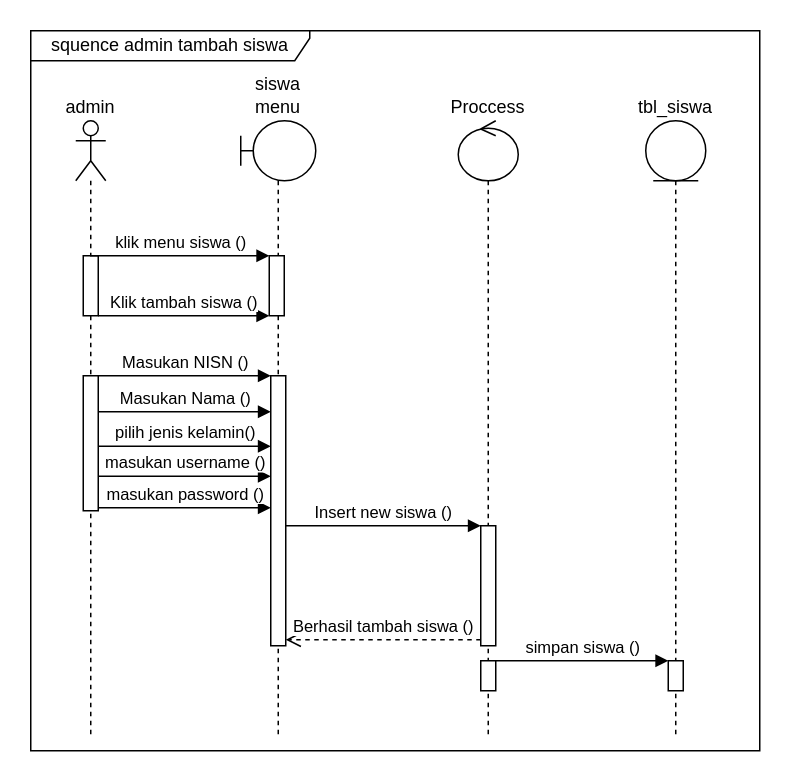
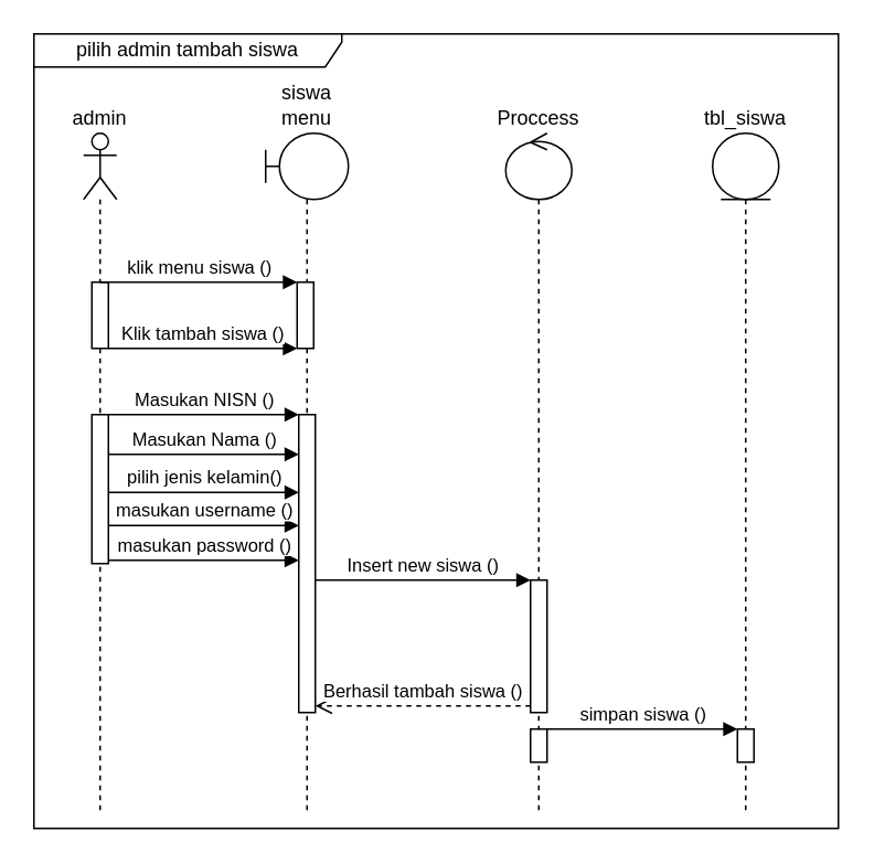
  <mxCell id="0" />
  <mxCell id="1" parent="0" />
  <mxCell id="2" value="siswa menu" style="shape=umlLifeline;participant=umlBoundary;perimeter=lifelinePerimeter;whiteSpace=wrap;html=1;container=1;collapsible=0;recursiveResize=0;verticalAlign=bottom;spacingTop=36;outlineConnect=0;labelPosition=center;verticalLabelPosition=top;align=center;fontSize=12;" parent="1" vertex="1"><mxGeometry x="160" y="80" width="50" height="410" as="geometry" /></mxCell>
  <mxCell id="3" value="" style="html=1;points=[];perimeter=orthogonalPerimeter;" parent="2" vertex="1"><mxGeometry x="19" y="90" width="10" height="40" as="geometry" /></mxCell>
  <mxCell id="4" value="" style="html=1;points=[];perimeter=orthogonalPerimeter;" parent="2" vertex="1"><mxGeometry x="20" y="170" width="10" height="180" as="geometry" /></mxCell>
  <mxCell id="5" value="Proccess" style="shape=umlLifeline;participant=umlControl;perimeter=lifelinePerimeter;whiteSpace=wrap;html=1;container=1;collapsible=0;recursiveResize=0;verticalAlign=bottom;spacingTop=36;outlineConnect=0;fontSize=12;labelPosition=center;verticalLabelPosition=top;align=center;" parent="1" vertex="1"><mxGeometry x="305" y="80" width="40" height="410" as="geometry" /></mxCell>
  <mxCell id="6" value="" style="html=1;points=[];perimeter=orthogonalPerimeter;" parent="5" vertex="1"><mxGeometry x="15" y="270" width="10" height="80" as="geometry" /></mxCell>
  <mxCell id="7" value="" style="html=1;points=[];perimeter=orthogonalPerimeter;" parent="5" vertex="1"><mxGeometry x="15" y="360" width="10" height="20" as="geometry" /></mxCell>
  <mxCell id="8" value="tbl_siswa" style="shape=umlLifeline;participant=umlEntity;perimeter=lifelinePerimeter;whiteSpace=wrap;html=1;container=1;collapsible=0;recursiveResize=0;verticalAlign=bottom;spacingTop=36;outlineConnect=0;fontSize=12;labelPosition=center;verticalLabelPosition=top;align=center;" parent="1" vertex="1"><mxGeometry x="430" y="80" width="40" height="410" as="geometry" /></mxCell>
  <mxCell id="9" value="" style="html=1;points=[];perimeter=orthogonalPerimeter;" parent="8" vertex="1"><mxGeometry x="15" y="360" width="10" height="20" as="geometry" /></mxCell>
  <mxCell id="10" value="admin" style="shape=umlLifeline;participant=umlActor;perimeter=lifelinePerimeter;whiteSpace=wrap;html=1;container=1;collapsible=0;recursiveResize=0;verticalAlign=bottom;spacingTop=36;outlineConnect=0;fontSize=12;labelPosition=center;verticalLabelPosition=top;align=center;" parent="1" vertex="1"><mxGeometry x="50" y="80" width="20" height="410" as="geometry" /></mxCell>
  <mxCell id="11" value="" style="html=1;points=[];perimeter=orthogonalPerimeter;fontSize=12;" parent="10" vertex="1"><mxGeometry x="5" y="90" width="10" height="40" as="geometry" /></mxCell>
  <mxCell id="12" value="" style="html=1;points=[];perimeter=orthogonalPerimeter;" parent="10" vertex="1"><mxGeometry x="5" y="170" width="10" height="90" as="geometry" /></mxCell>
  <mxCell id="13" value="klik menu siswa ()" style="html=1;verticalAlign=bottom;endArrow=block;entryX=0;entryY=0;rounded=0;" parent="1" source="10" target="3" edge="1"><mxGeometry relative="1" as="geometry"><mxPoint x="70" y="170" as="sourcePoint" /></mxGeometry></mxCell>
  <mxCell id="14" value="Klik tambah siswa ()" style="html=1;verticalAlign=bottom;endArrow=block;rounded=0;" parent="1" source="11" target="3" edge="1"><mxGeometry relative="1" as="geometry"><mxPoint x="110" y="240" as="sourcePoint" /><Array as="points"><mxPoint x="150" y="210" /></Array></mxGeometry></mxCell>
  <mxCell id="15" value="simpan siswa ()" style="html=1;verticalAlign=bottom;endArrow=block;entryX=0;entryY=0;rounded=0;" parent="1" source="7" target="9" edge="1"><mxGeometry relative="1" as="geometry"><mxPoint x="475" y="360" as="sourcePoint" /></mxGeometry></mxCell>
- <mxCell id="16" value="squence admin tambah siswa" style="shape=umlFrame;whiteSpace=wrap;html=1;width=186;height=20;" parent="1" vertex="1"><mxGeometry x="20" y="20" width="486" height="480" as="geometry" /></mxCell>
+ <mxCell id="16" value="pilih admin tambah siswa" style="shape=umlFrame;whiteSpace=wrap;html=1;width=186;height=20;" parent="1" vertex="1"><mxGeometry x="20" y="20" width="486" height="480" as="geometry" /></mxCell>
  <mxCell id="17" value="Masukan NISN ()" style="html=1;verticalAlign=bottom;endArrow=block;rounded=0;" parent="1" edge="1"><mxGeometry width="80" relative="1" as="geometry"><mxPoint x="65" y="250" as="sourcePoint" /><mxPoint x="180" y="250" as="targetPoint" /></mxGeometry></mxCell>
  <mxCell id="18" value="Masukan Nama ()" style="html=1;verticalAlign=bottom;endArrow=block;rounded=0;" parent="1" edge="1"><mxGeometry width="80" relative="1" as="geometry"><mxPoint x="65" y="274" as="sourcePoint" /><mxPoint x="180" y="274" as="targetPoint" /></mxGeometry></mxCell>
  <mxCell id="19" value="pilih jenis kelamin()" style="html=1;verticalAlign=bottom;endArrow=block;rounded=0;" parent="1" edge="1"><mxGeometry width="80" relative="1" as="geometry"><mxPoint x="65" y="297" as="sourcePoint" /><mxPoint x="180" y="297" as="targetPoint" /></mxGeometry></mxCell>
  <mxCell id="20" value="masukan username ()" style="html=1;verticalAlign=bottom;endArrow=block;rounded=0;" parent="1" edge="1"><mxGeometry width="80" relative="1" as="geometry"><mxPoint x="65" y="317" as="sourcePoint" /><mxPoint x="180" y="317" as="targetPoint" /></mxGeometry></mxCell>
  <mxCell id="21" value="masukan password ()" style="html=1;verticalAlign=bottom;endArrow=block;rounded=0;" parent="1" edge="1"><mxGeometry width="80" relative="1" as="geometry"><mxPoint x="65" y="338" as="sourcePoint" /><mxPoint x="180" y="338" as="targetPoint" /></mxGeometry></mxCell>
  <mxCell id="22" value="Insert new siswa ()" style="html=1;verticalAlign=bottom;endArrow=block;entryX=0;entryY=0;rounded=0;" parent="1" target="6" edge="1"><mxGeometry relative="1" as="geometry"><mxPoint x="190" y="350" as="sourcePoint" /></mxGeometry></mxCell>
  <mxCell id="23" value="Berhasil tambah siswa ()" style="html=1;verticalAlign=bottom;endArrow=open;dashed=1;endSize=8;exitX=0;exitY=0.95;rounded=0;" parent="1" source="6" edge="1"><mxGeometry relative="1" as="geometry"><mxPoint x="190" y="426" as="targetPoint" /></mxGeometry></mxCell>
